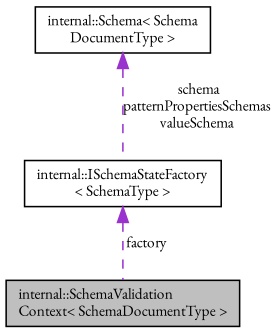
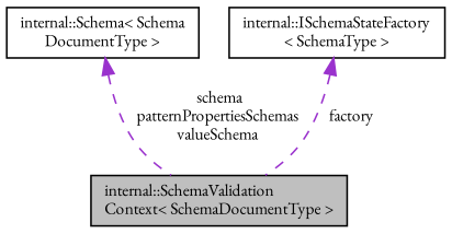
  digraph {
    fontname="EB Garamond"
    rankdir=TB
    node [color=black fillcolor=white fontname="EB Garamond" fontsize=10 shape=record style=filled]
    edge [color=darkorchid3 dir=back fontname="EB Garamond" fontsize=10 labelfontname=Helvetica labelfontsize=10 style=dashed]
    n1 [fillcolor=grey75 fontcolor=black height=0.2 label="internal::SchemaValidation\lContext\< SchemaDocumentType \>" width=0.4]
    n2 [height=0.2 label="internal::Schema\< Schema\lDocumentType \>" width=0.4]
    n3 [height=0.2 label="internal::ISchemaStateFactory\l\< SchemaType \>" width=0.4]
-   n2 -> n3 [label=" schema\npatternPropertiesSchemas\nvalueSchema"]
+   n2 -> n1 [label=" schema\npatternPropertiesSchemas\nvalueSchema"]
    n3 -> n1 [label=" factory"]
  }
